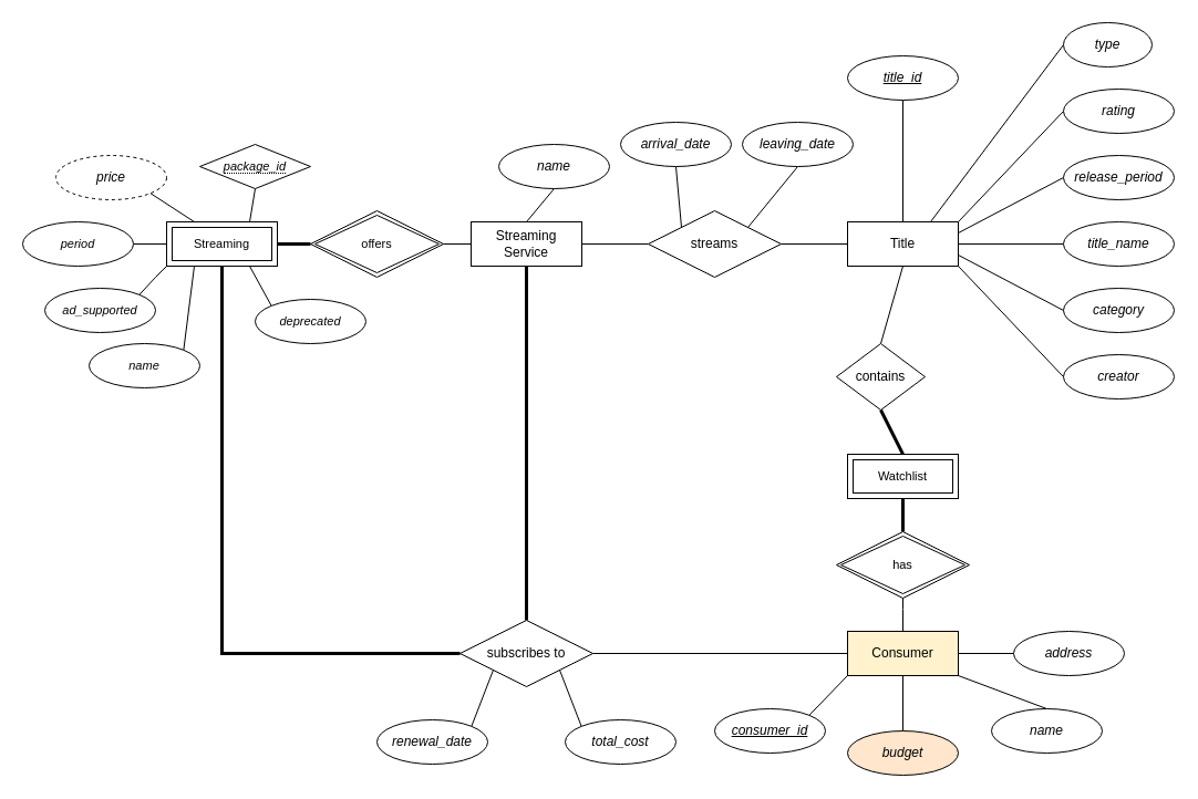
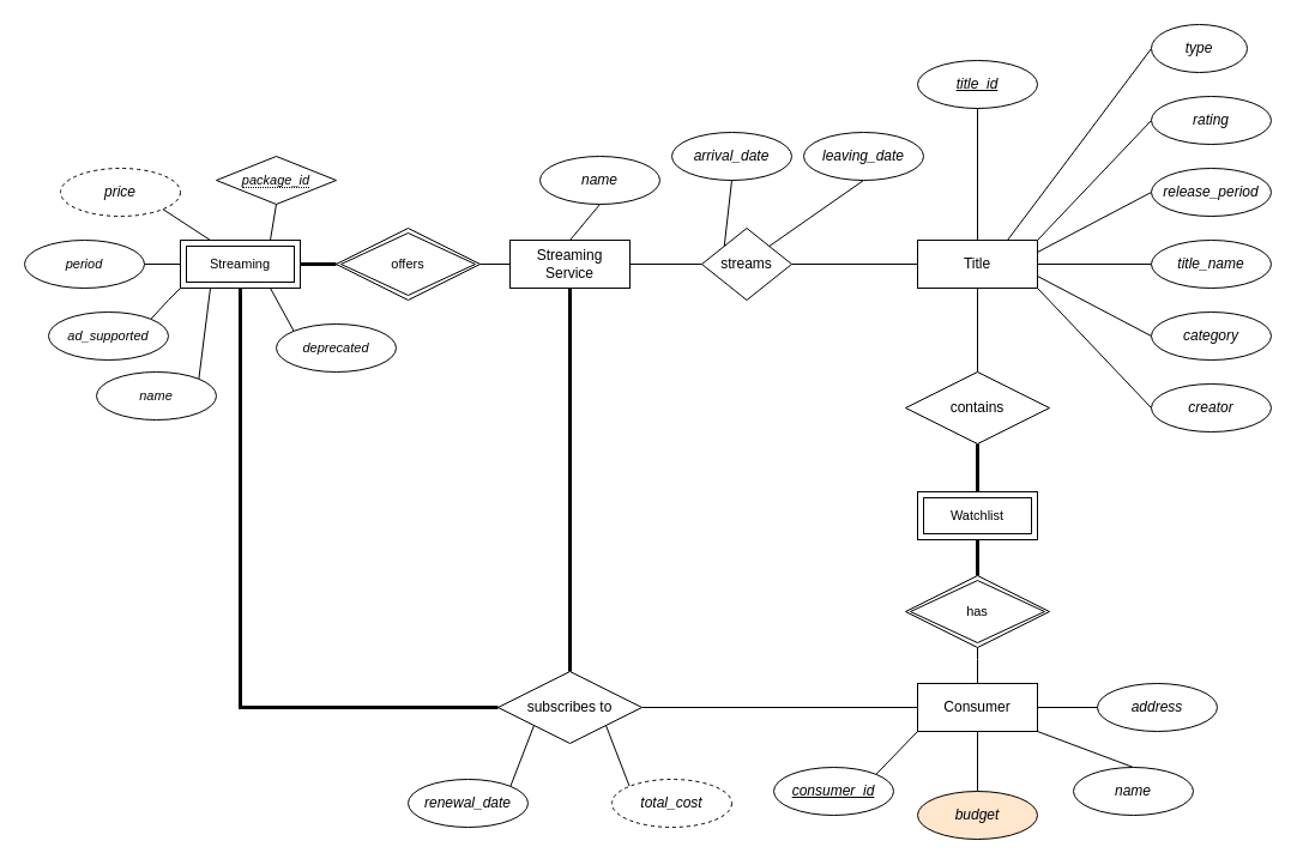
  <mxCell id="0" />
  <mxCell id="1" parent="0" />
  <mxCell id="2" style="edgeStyle=orthogonalEdgeStyle;rounded=0;orthogonalLoop=1;jettySize=auto;html=1;exitX=0.5;exitY=1;exitDx=0;exitDy=0;entryX=0.5;entryY=0;entryDx=0;entryDy=0;endArrow=none;endFill=0;strokeWidth=3;" parent="1" source="6" target="24" edge="1"><mxGeometry relative="1" as="geometry" /></mxCell>
  <mxCell id="3" style="edgeStyle=orthogonalEdgeStyle;rounded=0;orthogonalLoop=1;jettySize=auto;html=1;exitX=1;exitY=0.5;exitDx=0;exitDy=0;endArrow=none;endFill=0;" parent="1" source="6" target="9" edge="1"><mxGeometry relative="1" as="geometry" /></mxCell>
  <mxCell id="4" style="shape=connector;rounded=0;orthogonalLoop=1;jettySize=auto;html=1;exitX=0.25;exitY=0;exitDx=0;exitDy=0;entryX=1;entryY=1;entryDx=0;entryDy=0;strokeColor=default;align=center;verticalAlign=middle;fontFamily=Helvetica;fontSize=11;fontColor=default;labelBackgroundColor=default;endArrow=none;endFill=0;" parent="1" source="50" target="21" edge="1"><mxGeometry relative="1" as="geometry" /></mxCell>
  <mxCell id="5" style="edgeStyle=none;shape=connector;rounded=0;orthogonalLoop=1;jettySize=auto;html=1;exitX=0;exitY=0.5;exitDx=0;exitDy=0;entryX=1;entryY=0.5;entryDx=0;entryDy=0;strokeColor=default;align=center;verticalAlign=middle;fontFamily=Helvetica;fontSize=11;fontColor=default;labelBackgroundColor=default;endArrow=none;endFill=0;" parent="1" source="6" target="52" edge="1"><mxGeometry relative="1" as="geometry" /></mxCell>
  <mxCell id="6" value="Streaming Service" style="whiteSpace=wrap;html=1;align=center;" parent="1" vertex="1"><mxGeometry x="425" y="200" width="100" height="40" as="geometry" /></mxCell>
  <mxCell id="7" style="edgeStyle=orthogonalEdgeStyle;rounded=0;orthogonalLoop=1;jettySize=auto;html=1;exitX=1;exitY=0.5;exitDx=0;exitDy=0;endArrow=none;endFill=0;" parent="1" source="9" target="14" edge="1"><mxGeometry relative="1" as="geometry" /></mxCell>
  <mxCell id="8" style="edgeStyle=none;shape=connector;rounded=0;orthogonalLoop=1;jettySize=auto;html=1;exitX=0;exitY=0;exitDx=0;exitDy=0;entryX=0.5;entryY=1;entryDx=0;entryDy=0;strokeColor=default;align=center;verticalAlign=middle;fontFamily=Helvetica;fontSize=11;fontColor=default;labelBackgroundColor=default;endArrow=none;endFill=0;" parent="1" source="9" target="45" edge="1"><mxGeometry relative="1" as="geometry" /></mxCell>
- <mxCell id="9" value="streams" style="shape=rhombus;perimeter=rhombusPerimeter;whiteSpace=wrap;html=1;align=center;" parent="1" vertex="1"><mxGeometry x="585" y="190" width="120" height="60" as="geometry" /></mxCell>
+ <mxCell id="9" value="streams" style="shape=rhombus;perimeter=rhombusPerimeter;whiteSpace=wrap;html=1;align=center;" parent="1" vertex="1"><mxGeometry x="585" y="190" width="75" height="60" as="geometry" /></mxCell>
  <mxCell id="10" style="shape=connector;rounded=0;orthogonalLoop=1;jettySize=auto;html=1;exitX=0.75;exitY=0;exitDx=0;exitDy=0;entryX=0;entryY=0.5;entryDx=0;entryDy=0;strokeColor=default;align=center;verticalAlign=middle;fontFamily=Helvetica;fontSize=11;fontColor=default;labelBackgroundColor=default;endArrow=none;endFill=0;" parent="1" source="14" target="29" edge="1"><mxGeometry relative="1" as="geometry" /></mxCell>
  <mxCell id="11" style="shape=connector;rounded=0;orthogonalLoop=1;jettySize=auto;html=1;exitX=1;exitY=0;exitDx=0;exitDy=0;entryX=0;entryY=0.5;entryDx=0;entryDy=0;strokeColor=default;align=center;verticalAlign=middle;fontFamily=Helvetica;fontSize=11;fontColor=default;labelBackgroundColor=default;endArrow=none;endFill=0;" parent="1" source="14" target="30" edge="1"><mxGeometry relative="1" as="geometry" /></mxCell>
  <mxCell id="12" style="shape=connector;rounded=0;orthogonalLoop=1;jettySize=auto;html=1;exitX=1;exitY=0.25;exitDx=0;exitDy=0;strokeColor=default;align=center;verticalAlign=middle;fontFamily=Helvetica;fontSize=11;fontColor=default;labelBackgroundColor=default;endArrow=none;endFill=0;entryX=0;entryY=0.5;entryDx=0;entryDy=0;" parent="1" source="14" target="31" edge="1"><mxGeometry relative="1" as="geometry" /></mxCell>
  <mxCell id="13" style="edgeStyle=none;shape=connector;rounded=0;orthogonalLoop=1;jettySize=auto;html=1;exitX=0.5;exitY=1;exitDx=0;exitDy=0;entryX=0.5;entryY=0;entryDx=0;entryDy=0;strokeColor=default;align=center;verticalAlign=middle;fontFamily=Helvetica;fontSize=11;fontColor=default;labelBackgroundColor=default;endArrow=none;endFill=0;" parent="1" source="14" target="66" edge="1"><mxGeometry relative="1" as="geometry" /></mxCell>
  <mxCell id="14" value="Title" style="whiteSpace=wrap;html=1;align=center;" parent="1" vertex="1"><mxGeometry x="765" y="200" width="100" height="40" as="geometry" /></mxCell>
  <mxCell id="15" style="edgeStyle=orthogonalEdgeStyle;rounded=0;orthogonalLoop=1;jettySize=auto;html=1;exitX=0;exitY=0.5;exitDx=0;exitDy=0;entryX=1;entryY=0.5;entryDx=0;entryDy=0;endArrow=none;endFill=0;" parent="1" source="20" target="24" edge="1"><mxGeometry relative="1" as="geometry" /></mxCell>
  <mxCell id="16" style="edgeStyle=orthogonalEdgeStyle;rounded=0;orthogonalLoop=1;jettySize=auto;html=1;exitX=0.5;exitY=0;exitDx=0;exitDy=0;entryX=0.5;entryY=1;entryDx=0;entryDy=0;endArrow=none;endFill=0;strokeColor=default;" parent="1" source="20" edge="1"><mxGeometry relative="1" as="geometry"><mxPoint x="815" y="530" as="targetPoint" /></mxGeometry></mxCell>
  <mxCell id="17" style="shape=connector;rounded=0;orthogonalLoop=1;jettySize=auto;html=1;exitX=1;exitY=0.5;exitDx=0;exitDy=0;entryX=0;entryY=0.5;entryDx=0;entryDy=0;strokeColor=default;align=center;verticalAlign=middle;fontFamily=Helvetica;fontSize=11;fontColor=default;labelBackgroundColor=default;endArrow=none;endFill=0;" parent="1" source="20" target="28" edge="1"><mxGeometry relative="1" as="geometry" /></mxCell>
  <mxCell id="18" style="shape=connector;rounded=0;orthogonalLoop=1;jettySize=auto;html=1;exitX=1;exitY=1;exitDx=0;exitDy=0;entryX=0.5;entryY=0;entryDx=0;entryDy=0;strokeColor=default;align=center;verticalAlign=middle;fontFamily=Helvetica;fontSize=11;fontColor=default;labelBackgroundColor=default;endArrow=none;endFill=0;" parent="1" source="20" target="27" edge="1"><mxGeometry relative="1" as="geometry" /></mxCell>
  <mxCell id="19" style="shape=connector;rounded=0;orthogonalLoop=1;jettySize=auto;html=1;exitX=0.5;exitY=1;exitDx=0;exitDy=0;entryX=0.5;entryY=0;entryDx=0;entryDy=0;strokeColor=default;align=center;verticalAlign=middle;fontFamily=Helvetica;fontSize=11;fontColor=default;labelBackgroundColor=default;endArrow=none;endFill=0;" parent="1" source="20" target="26" edge="1"><mxGeometry relative="1" as="geometry" /></mxCell>
- <mxCell id="20" value="Consumer" style="whiteSpace=wrap;html=1;align=center;fillColor=#fff2cc;" parent="1" vertex="1"><mxGeometry x="765" y="570" width="100" height="40" as="geometry" /></mxCell>
+ <mxCell id="20" value="Consumer" style="whiteSpace=wrap;html=1;align=center;" parent="1" vertex="1"><mxGeometry x="765" y="570" width="100" height="40" as="geometry" /></mxCell>
  <mxCell id="21" value="&lt;i&gt;price&lt;/i&gt;" style="ellipse;whiteSpace=wrap;html=1;align=center;dashed=1;" parent="1" vertex="1"><mxGeometry x="50" y="140" width="100" height="40" as="geometry" /></mxCell>
  <mxCell id="22" style="shape=connector;rounded=0;orthogonalLoop=1;jettySize=auto;html=1;exitX=1;exitY=1;exitDx=0;exitDy=0;entryX=0;entryY=0;entryDx=0;entryDy=0;strokeColor=default;align=center;verticalAlign=middle;fontFamily=Helvetica;fontSize=11;fontColor=default;labelBackgroundColor=default;endArrow=none;endFill=0;" parent="1" source="24" target="25" edge="1"><mxGeometry relative="1" as="geometry" /></mxCell>
  <mxCell id="23" style="edgeStyle=none;shape=connector;rounded=0;orthogonalLoop=1;jettySize=auto;html=1;exitX=0;exitY=1;exitDx=0;exitDy=0;entryX=1;entryY=0;entryDx=0;entryDy=0;strokeColor=default;align=center;verticalAlign=middle;fontFamily=Helvetica;fontSize=11;fontColor=default;labelBackgroundColor=default;endArrow=none;endFill=0;" parent="1" source="24" target="44" edge="1"><mxGeometry relative="1" as="geometry" /></mxCell>
  <mxCell id="24" value="subscribes to" style="shape=rhombus;perimeter=rhombusPerimeter;whiteSpace=wrap;html=1;align=center;" parent="1" vertex="1"><mxGeometry x="415" y="560" width="120" height="60" as="geometry" /></mxCell>
- <mxCell id="25" value="&lt;i&gt;total_cost&lt;/i&gt;" style="ellipse;whiteSpace=wrap;html=1;align=center;" parent="1" vertex="1"><mxGeometry x="510" y="650" width="100" height="40" as="geometry" /></mxCell>
+ <mxCell id="25" value="&lt;i&gt;total_cost&lt;/i&gt;" style="ellipse;whiteSpace=wrap;html=1;align=center;dashed=1;" parent="1" vertex="1"><mxGeometry x="510" y="650" width="100" height="40" as="geometry" /></mxCell>
  <mxCell id="26" value="&lt;i&gt;budget&lt;/i&gt;" style="ellipse;whiteSpace=wrap;html=1;align=center;fillColor=#ffe6cc;" parent="1" vertex="1"><mxGeometry x="765" y="660" width="100" height="40" as="geometry" /></mxCell>
  <mxCell id="27" value="&lt;i&gt;name&lt;/i&gt;" style="ellipse;whiteSpace=wrap;html=1;align=center;" parent="1" vertex="1"><mxGeometry x="895" y="640" width="100" height="40" as="geometry" /></mxCell>
  <mxCell id="28" value="&lt;i&gt;address&lt;/i&gt;" style="ellipse;whiteSpace=wrap;html=1;align=center;" parent="1" vertex="1"><mxGeometry x="915" y="570" width="100" height="40" as="geometry" /></mxCell>
  <mxCell id="29" value="&lt;i&gt;type&lt;/i&gt;" style="ellipse;whiteSpace=wrap;html=1;align=center;" parent="1" vertex="1"><mxGeometry x="960" y="20" width="80" height="40" as="geometry" /></mxCell>
  <mxCell id="30" value="&lt;i&gt;rating&lt;/i&gt;" style="ellipse;whiteSpace=wrap;html=1;align=center;" parent="1" vertex="1"><mxGeometry x="960" y="80" width="100" height="40" as="geometry" /></mxCell>
  <mxCell id="31" value="&lt;i&gt;release_period&lt;/i&gt;" style="ellipse;whiteSpace=wrap;html=1;align=center;" parent="1" vertex="1"><mxGeometry x="960" y="140" width="100" height="40" as="geometry" /></mxCell>
  <mxCell id="32" style="shape=connector;rounded=0;orthogonalLoop=1;jettySize=auto;html=1;strokeColor=default;align=center;verticalAlign=middle;fontFamily=Helvetica;fontSize=11;fontColor=default;labelBackgroundColor=default;endArrow=none;endFill=0;" parent="1" source="33" target="14" edge="1"><mxGeometry relative="1" as="geometry" /></mxCell>
  <mxCell id="33" value="&lt;i&gt;&lt;u&gt;title_id&lt;/u&gt;&lt;/i&gt;" style="ellipse;whiteSpace=wrap;html=1;align=center;" parent="1" vertex="1"><mxGeometry x="765" y="50" width="100" height="40" as="geometry" /></mxCell>
  <mxCell id="34" style="shape=connector;rounded=0;orthogonalLoop=1;jettySize=auto;html=1;exitX=1;exitY=0;exitDx=0;exitDy=0;entryX=0;entryY=1;entryDx=0;entryDy=0;strokeColor=default;align=center;verticalAlign=middle;fontFamily=Helvetica;fontSize=11;fontColor=default;labelBackgroundColor=default;endArrow=none;endFill=0;" parent="1" source="35" target="20" edge="1"><mxGeometry relative="1" as="geometry" /></mxCell>
  <mxCell id="35" value="&lt;i&gt;&lt;u&gt;consumer_id&lt;/u&gt;&lt;/i&gt;" style="ellipse;whiteSpace=wrap;html=1;align=center;" parent="1" vertex="1"><mxGeometry x="645" y="640" width="100" height="40" as="geometry" /></mxCell>
  <mxCell id="36" style="edgeStyle=none;shape=connector;rounded=0;orthogonalLoop=1;jettySize=auto;html=1;exitX=0.5;exitY=1;exitDx=0;exitDy=0;entryX=1;entryY=0;entryDx=0;entryDy=0;strokeColor=default;align=center;verticalAlign=middle;fontFamily=Helvetica;fontSize=11;fontColor=default;labelBackgroundColor=default;endArrow=none;endFill=0;" parent="1" source="37" target="9" edge="1"><mxGeometry relative="1" as="geometry" /></mxCell>
  <mxCell id="37" value="&lt;i&gt;leaving_date&lt;/i&gt;" style="ellipse;whiteSpace=wrap;html=1;align=center;" parent="1" vertex="1"><mxGeometry x="670" y="110" width="100" height="40" as="geometry" /></mxCell>
  <mxCell id="38" style="edgeStyle=none;shape=connector;rounded=0;orthogonalLoop=1;jettySize=auto;html=1;exitX=0;exitY=0.5;exitDx=0;exitDy=0;entryX=1;entryY=0.5;entryDx=0;entryDy=0;strokeColor=default;align=center;verticalAlign=middle;fontFamily=Helvetica;fontSize=11;fontColor=default;labelBackgroundColor=default;endArrow=none;endFill=0;" parent="1" source="39" target="14" edge="1"><mxGeometry relative="1" as="geometry" /></mxCell>
  <mxCell id="39" value="&lt;i&gt;title_name&lt;/i&gt;" style="ellipse;whiteSpace=wrap;html=1;align=center;" parent="1" vertex="1"><mxGeometry x="960" y="200" width="100" height="40" as="geometry" /></mxCell>
  <mxCell id="40" style="edgeStyle=none;shape=connector;rounded=0;orthogonalLoop=1;jettySize=auto;html=1;exitX=0;exitY=0.5;exitDx=0;exitDy=0;strokeColor=default;align=center;verticalAlign=middle;fontFamily=Helvetica;fontSize=11;fontColor=default;labelBackgroundColor=default;endArrow=none;endFill=0;entryX=1;entryY=0.75;entryDx=0;entryDy=0;" parent="1" source="41" target="14" edge="1"><mxGeometry relative="1" as="geometry"><mxPoint x="865" y="220" as="targetPoint" /></mxGeometry></mxCell>
  <mxCell id="41" value="&lt;i&gt;category&lt;/i&gt;" style="ellipse;whiteSpace=wrap;html=1;align=center;" parent="1" vertex="1"><mxGeometry x="960" y="260" width="100" height="40" as="geometry" /></mxCell>
  <mxCell id="42" style="edgeStyle=none;shape=connector;rounded=0;orthogonalLoop=1;jettySize=auto;html=1;exitX=0;exitY=0.5;exitDx=0;exitDy=0;strokeColor=default;align=center;verticalAlign=middle;fontFamily=Helvetica;fontSize=11;fontColor=default;labelBackgroundColor=default;endArrow=none;endFill=0;entryX=1;entryY=1;entryDx=0;entryDy=0;" parent="1" source="43" target="14" edge="1"><mxGeometry relative="1" as="geometry"><mxPoint x="865" y="220" as="targetPoint" /></mxGeometry></mxCell>
  <mxCell id="43" value="&lt;i&gt;creator&lt;/i&gt;" style="ellipse;whiteSpace=wrap;html=1;align=center;" parent="1" vertex="1"><mxGeometry x="960" y="320" width="100" height="40" as="geometry" /></mxCell>
  <mxCell id="44" value="&lt;i&gt;renewal_date&lt;/i&gt;" style="ellipse;whiteSpace=wrap;html=1;align=center;" parent="1" vertex="1"><mxGeometry x="340" y="650" width="100" height="40" as="geometry" /></mxCell>
  <mxCell id="45" value="&lt;i&gt;arrival_date&lt;/i&gt;" style="ellipse;whiteSpace=wrap;html=1;align=center;" parent="1" vertex="1"><mxGeometry x="560" y="110" width="100" height="40" as="geometry" /></mxCell>
  <mxCell id="46" style="edgeStyle=none;shape=connector;rounded=0;orthogonalLoop=1;jettySize=auto;html=1;exitX=0;exitY=0.5;exitDx=0;exitDy=0;entryX=1;entryY=0.5;entryDx=0;entryDy=0;strokeColor=default;align=center;verticalAlign=middle;fontFamily=Helvetica;fontSize=11;fontColor=default;labelBackgroundColor=default;endArrow=none;endFill=0;" parent="1" source="50" target="53" edge="1"><mxGeometry relative="1" as="geometry" /></mxCell>
  <mxCell id="47" style="edgeStyle=orthogonalEdgeStyle;shape=connector;rounded=0;orthogonalLoop=1;jettySize=auto;html=1;exitX=0.5;exitY=1;exitDx=0;exitDy=0;entryX=0;entryY=0.5;entryDx=0;entryDy=0;strokeColor=default;align=center;verticalAlign=middle;fontFamily=Helvetica;fontSize=11;fontColor=default;labelBackgroundColor=default;endArrow=none;endFill=0;strokeWidth=3;" parent="1" source="50" target="24" edge="1"><mxGeometry relative="1" as="geometry"><Array as="points"><mxPoint x="200" y="590" /></Array></mxGeometry></mxCell>
  <mxCell id="48" style="edgeStyle=none;shape=connector;rounded=0;orthogonalLoop=1;jettySize=auto;html=1;exitX=0.75;exitY=1;exitDx=0;exitDy=0;entryX=0;entryY=0;entryDx=0;entryDy=0;strokeColor=default;align=center;verticalAlign=middle;fontFamily=Helvetica;fontSize=11;fontColor=default;labelBackgroundColor=default;endArrow=none;endFill=0;" parent="1" source="50" target="58" edge="1"><mxGeometry relative="1" as="geometry" /></mxCell>
  <mxCell id="49" style="edgeStyle=none;shape=connector;rounded=0;orthogonalLoop=1;jettySize=auto;html=1;exitX=0.25;exitY=1;exitDx=0;exitDy=0;entryX=1;entryY=0;entryDx=0;entryDy=0;strokeColor=default;align=center;verticalAlign=middle;fontFamily=Helvetica;fontSize=11;fontColor=default;labelBackgroundColor=default;endArrow=none;endFill=0;" parent="1" source="50" target="61" edge="1"><mxGeometry relative="1" as="geometry" /></mxCell>
  <mxCell id="50" value="Streaming" style="shape=ext;margin=3;double=1;whiteSpace=wrap;html=1;align=center;fontFamily=Helvetica;fontSize=11;fontColor=default;labelBackgroundColor=default;" parent="1" vertex="1"><mxGeometry x="150" y="200" width="100" height="40" as="geometry" /></mxCell>
  <mxCell id="51" style="edgeStyle=none;shape=connector;rounded=0;orthogonalLoop=1;jettySize=auto;html=1;exitX=0;exitY=0.5;exitDx=0;exitDy=0;entryX=1;entryY=0.5;entryDx=0;entryDy=0;strokeColor=default;align=center;verticalAlign=middle;fontFamily=Helvetica;fontSize=11;fontColor=default;labelBackgroundColor=default;endArrow=none;endFill=0;strokeWidth=3;" parent="1" source="52" target="50" edge="1"><mxGeometry relative="1" as="geometry" /></mxCell>
  <mxCell id="52" value="offers" style="shape=rhombus;double=1;perimeter=rhombusPerimeter;whiteSpace=wrap;html=1;align=center;fontFamily=Helvetica;fontSize=11;fontColor=default;labelBackgroundColor=default;" parent="1" vertex="1"><mxGeometry x="280" y="190" width="120" height="60" as="geometry" /></mxCell>
  <mxCell id="53" value="&lt;i&gt;period&lt;/i&gt;" style="ellipse;whiteSpace=wrap;html=1;align=center;fontFamily=Helvetica;fontSize=11;fontColor=default;labelBackgroundColor=default;" parent="1" vertex="1"><mxGeometry x="20" y="200" width="100" height="40" as="geometry" /></mxCell>
  <mxCell id="54" style="edgeStyle=none;shape=connector;rounded=0;orthogonalLoop=1;jettySize=auto;html=1;exitX=1;exitY=0;exitDx=0;exitDy=0;entryX=0;entryY=1;entryDx=0;entryDy=0;strokeColor=default;align=center;verticalAlign=middle;fontFamily=Helvetica;fontSize=11;fontColor=default;labelBackgroundColor=default;endArrow=none;endFill=0;" parent="1" source="55" target="50" edge="1"><mxGeometry relative="1" as="geometry"><Array as="points"><mxPoint x="140" y="250" /></Array></mxGeometry></mxCell>
  <mxCell id="55" value="&lt;i&gt;ad_supported&lt;/i&gt;" style="ellipse;whiteSpace=wrap;html=1;align=center;fontFamily=Helvetica;fontSize=11;fontColor=default;labelBackgroundColor=default;" parent="1" vertex="1"><mxGeometry x="40" y="260" width="100" height="40" as="geometry" /></mxCell>
  <mxCell id="56" style="edgeStyle=none;shape=connector;rounded=0;orthogonalLoop=1;jettySize=auto;html=1;exitX=0.5;exitY=1;exitDx=0;exitDy=0;entryX=0.75;entryY=0;entryDx=0;entryDy=0;strokeColor=default;align=center;verticalAlign=middle;fontFamily=Helvetica;fontSize=11;fontColor=default;labelBackgroundColor=default;endArrow=none;endFill=0;" parent="1" source="57" target="50" edge="1"><mxGeometry relative="1" as="geometry" /></mxCell>
  <mxCell id="57" value="&lt;span style=&quot;border-bottom: 1px dotted&quot;&gt;&lt;i&gt;package_id&lt;/i&gt;&lt;/span&gt;" style="rhombus;whiteSpace=wrap;html=1;align=center;fontFamily=Helvetica;fontSize=11;fontColor=default;labelBackgroundColor=default;" parent="1" vertex="1"><mxGeometry x="180" y="130" width="100" height="40" as="geometry" /></mxCell>
  <mxCell id="58" value="&lt;i&gt;deprecated&lt;/i&gt;" style="ellipse;whiteSpace=wrap;html=1;align=center;fontFamily=Helvetica;fontSize=11;fontColor=default;labelBackgroundColor=default;" parent="1" vertex="1"><mxGeometry x="230" y="270" width="100" height="40" as="geometry" /></mxCell>
  <mxCell id="59" style="edgeStyle=none;shape=connector;rounded=0;orthogonalLoop=1;jettySize=auto;html=1;exitX=0.5;exitY=1;exitDx=0;exitDy=0;entryX=0.5;entryY=0;entryDx=0;entryDy=0;strokeColor=default;align=center;verticalAlign=middle;fontFamily=Helvetica;fontSize=11;fontColor=default;labelBackgroundColor=default;endArrow=none;endFill=0;" parent="1" source="60" target="6" edge="1"><mxGeometry relative="1" as="geometry" /></mxCell>
  <mxCell id="60" value="&lt;i&gt;name&lt;/i&gt;" style="ellipse;whiteSpace=wrap;html=1;align=center;" parent="1" vertex="1"><mxGeometry x="450" y="130" width="100" height="40" as="geometry" /></mxCell>
  <mxCell id="61" value="&lt;i&gt;name&lt;/i&gt;" style="ellipse;whiteSpace=wrap;html=1;align=center;fontFamily=Helvetica;fontSize=11;fontColor=default;labelBackgroundColor=default;" parent="1" vertex="1"><mxGeometry x="80" y="310" width="100" height="40" as="geometry" /></mxCell>
  <mxCell id="62" style="edgeStyle=none;shape=connector;rounded=0;orthogonalLoop=1;jettySize=auto;html=1;exitX=0.5;exitY=0;exitDx=0;exitDy=0;strokeColor=default;align=center;verticalAlign=middle;fontFamily=Helvetica;fontSize=11;fontColor=default;labelBackgroundColor=default;endArrow=none;endFill=0;strokeWidth=3;" parent="1" source="63" target="65" edge="1"><mxGeometry relative="1" as="geometry" /></mxCell>
  <mxCell id="63" value="has" style="shape=rhombus;double=1;perimeter=rhombusPerimeter;whiteSpace=wrap;html=1;align=center;fontFamily=Helvetica;fontSize=11;fontColor=default;labelBackgroundColor=default;" parent="1" vertex="1"><mxGeometry x="755" y="480" width="120" height="60" as="geometry" /></mxCell>
  <mxCell id="64" style="edgeStyle=none;shape=connector;rounded=0;orthogonalLoop=1;jettySize=auto;html=1;exitX=0.5;exitY=0;exitDx=0;exitDy=0;entryX=0.5;entryY=1;entryDx=0;entryDy=0;strokeColor=default;align=center;verticalAlign=middle;fontFamily=Helvetica;fontSize=11;fontColor=default;labelBackgroundColor=default;endArrow=none;endFill=0;strokeWidth=3;" parent="1" source="65" target="66" edge="1"><mxGeometry relative="1" as="geometry" /></mxCell>
  <mxCell id="65" value="Watchlist" style="shape=ext;margin=3;double=1;whiteSpace=wrap;html=1;align=center;fontFamily=Helvetica;fontSize=11;fontColor=default;labelBackgroundColor=default;" parent="1" vertex="1"><mxGeometry x="765" y="410" width="100" height="40" as="geometry" /></mxCell>
- <mxCell id="66" value="contains" style="shape=rhombus;perimeter=rhombusPerimeter;whiteSpace=wrap;html=1;align=center;" parent="1" vertex="1"><mxGeometry x="755" y="310" width="80" height="60" as="geometry" /></mxCell>
+ <mxCell id="66" value="contains" style="shape=rhombus;perimeter=rhombusPerimeter;whiteSpace=wrap;html=1;align=center;" parent="1" vertex="1"><mxGeometry x="755" y="310" width="120" height="60" as="geometry" /></mxCell>
